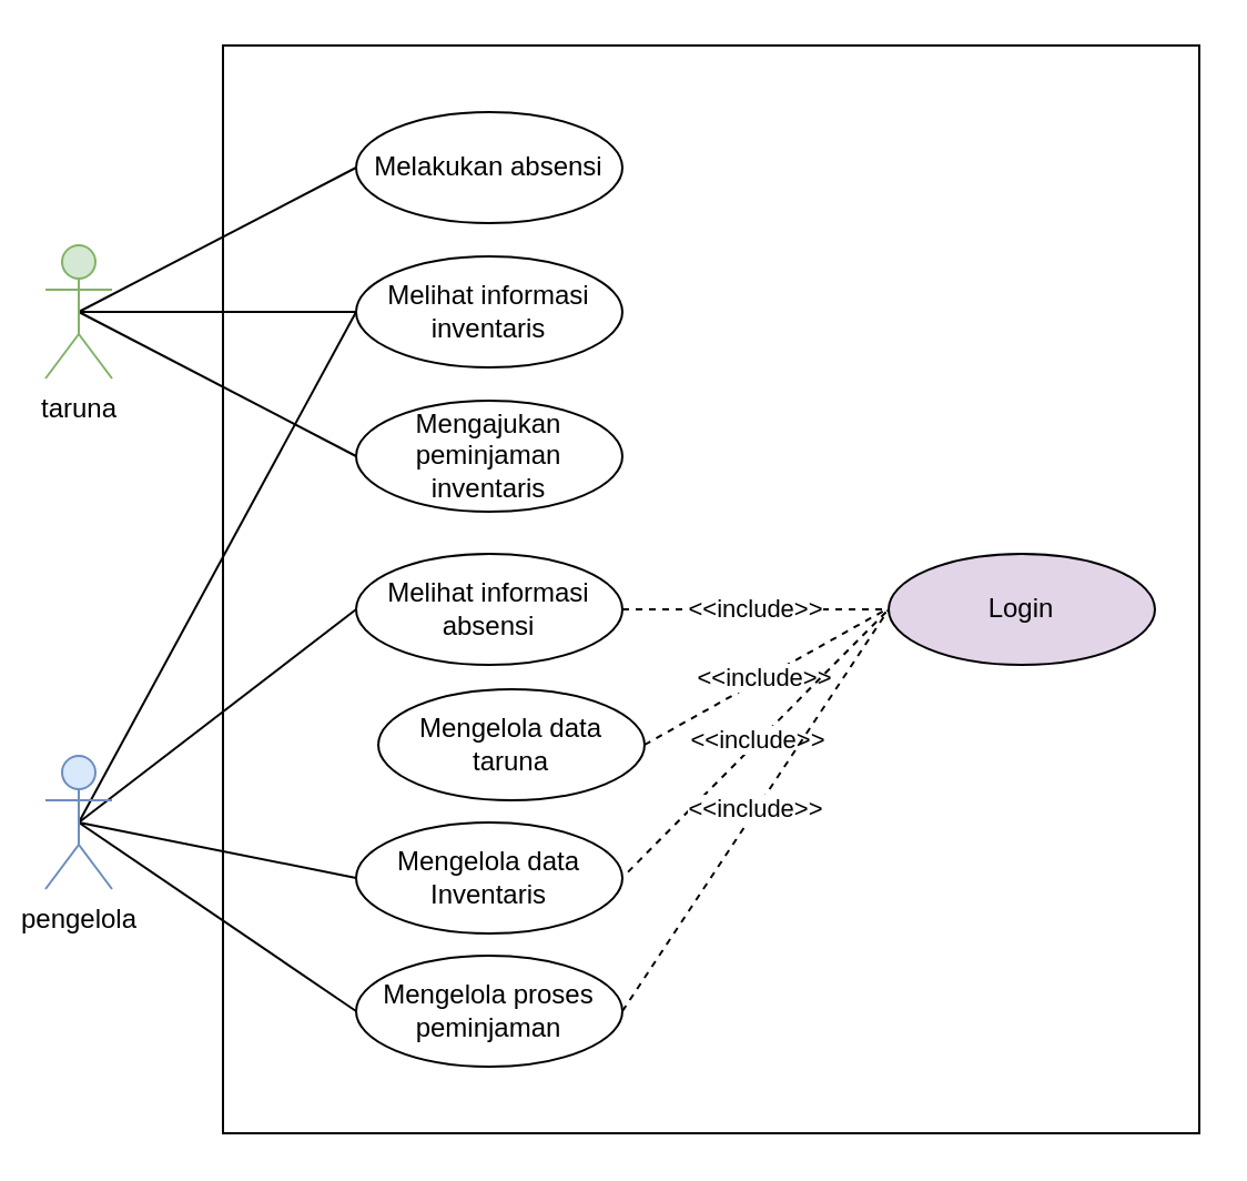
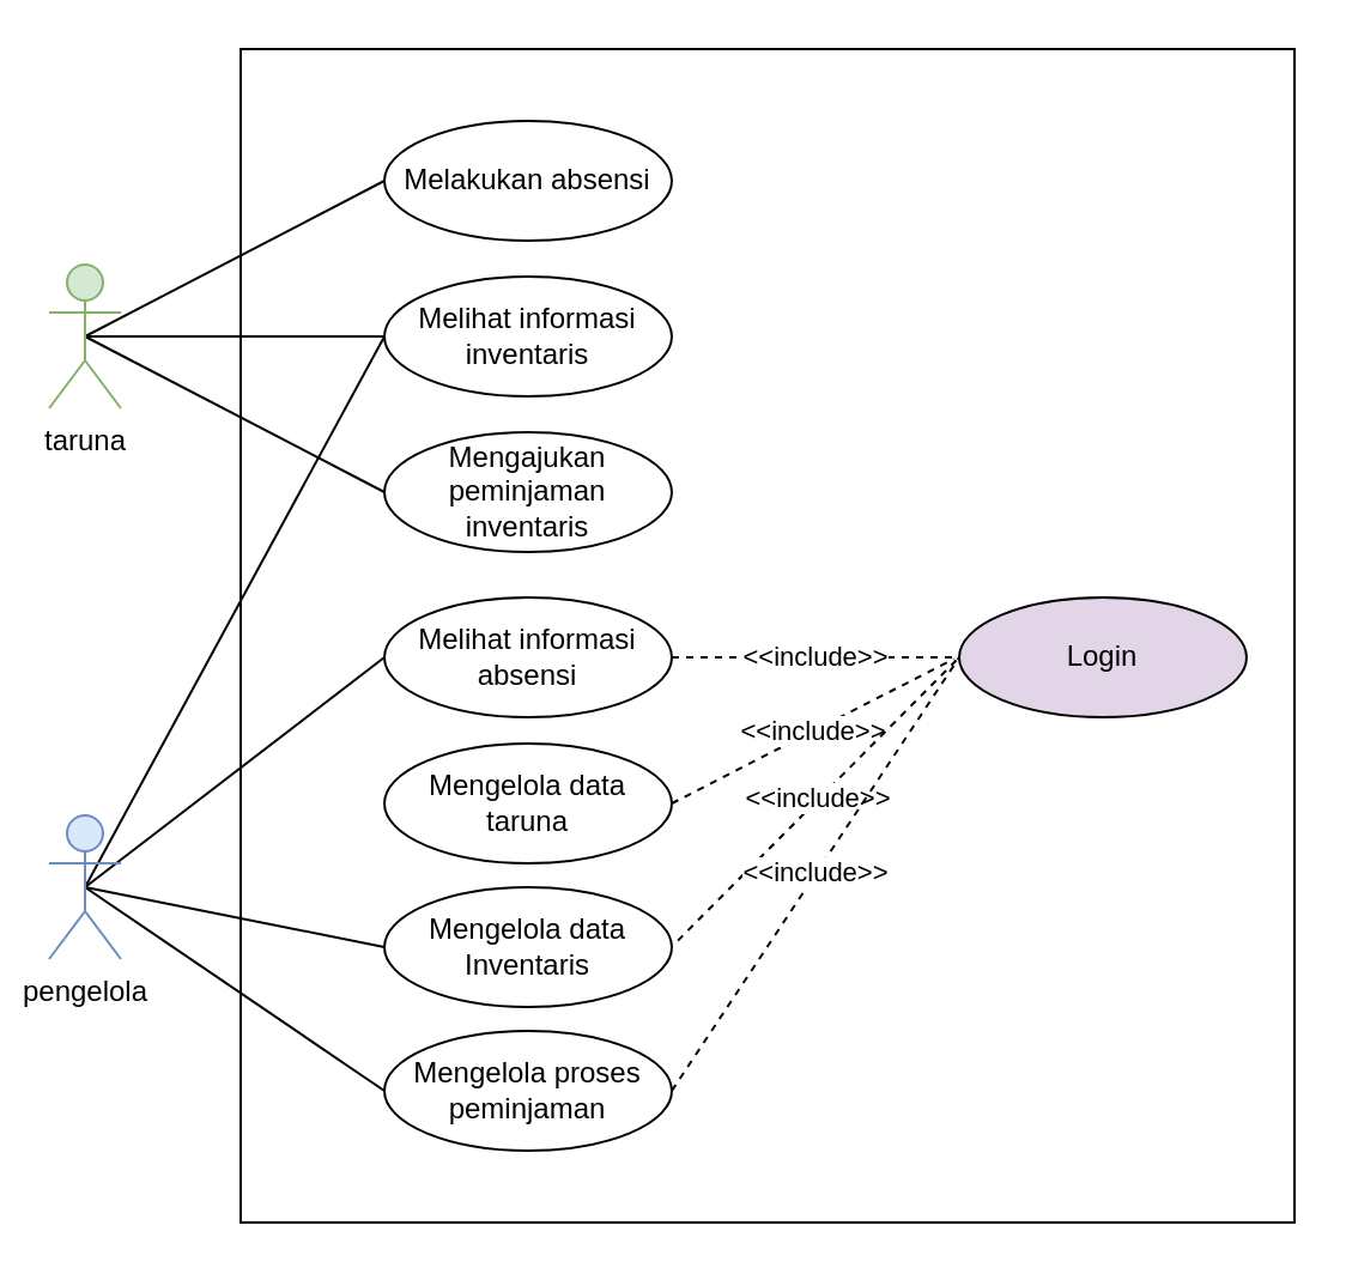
  <mxCell id="0" />
  <mxCell id="1" parent="0" />
  <mxCell id="2" value="" style="rounded=0;whiteSpace=wrap;html=1;fillColor=none;" vertex="1" parent="1"><mxGeometry x="100" y="20" width="440" height="490" as="geometry" /></mxCell>
  <mxCell id="3" style="edgeStyle=none;html=1;endArrow=none;endFill=0;entryX=0;entryY=0.5;entryDx=0;entryDy=0;exitX=0.5;exitY=0.5;exitDx=0;exitDy=0;exitPerimeter=0;" edge="1" parent="1" source="6" target="13"><mxGeometry relative="1" as="geometry"><mxPoint x="130" y="80" as="targetPoint" /></mxGeometry></mxCell>
  <mxCell id="4" style="edgeStyle=none;html=1;exitX=0.5;exitY=0.5;exitDx=0;exitDy=0;exitPerimeter=0;entryX=0;entryY=0.5;entryDx=0;entryDy=0;endArrow=none;endFill=0;" edge="1" parent="1" source="6" target="14"><mxGeometry relative="1" as="geometry" /></mxCell>
  <mxCell id="5" style="edgeStyle=none;html=1;exitX=0.5;exitY=0.5;exitDx=0;exitDy=0;exitPerimeter=0;entryX=0;entryY=0.5;entryDx=0;entryDy=0;endArrow=none;endFill=0;" edge="1" parent="1" source="6" target="15"><mxGeometry relative="1" as="geometry" /></mxCell>
  <mxCell id="6" value="taruna" style="shape=umlActor;verticalLabelPosition=bottom;verticalAlign=top;html=1;outlineConnect=0;fillColor=#d5e8d4;strokeColor=#82b366;" vertex="1" parent="1"><mxGeometry x="20" y="110" width="30" height="60" as="geometry" /></mxCell>
  <mxCell id="7" style="edgeStyle=none;html=1;exitX=0.5;exitY=0.5;exitDx=0;exitDy=0;exitPerimeter=0;entryX=0;entryY=0.5;entryDx=0;entryDy=0;endArrow=none;endFill=0;" edge="1" parent="1" source="11" target="14"><mxGeometry relative="1" as="geometry" /></mxCell>
  <mxCell id="8" style="edgeStyle=none;html=1;exitX=0.5;exitY=0.5;exitDx=0;exitDy=0;exitPerimeter=0;entryX=0;entryY=0.5;entryDx=0;entryDy=0;endArrow=none;endFill=0;" edge="1" parent="1" source="11" target="16"><mxGeometry relative="1" as="geometry" /></mxCell>
  <mxCell id="9" style="edgeStyle=none;html=1;exitX=0.5;exitY=0.5;exitDx=0;exitDy=0;exitPerimeter=0;entryX=0;entryY=0.5;entryDx=0;entryDy=0;endArrow=none;endFill=0;" edge="1" parent="1" source="11" target="18"><mxGeometry relative="1" as="geometry" /></mxCell>
  <mxCell id="10" style="edgeStyle=none;html=1;exitX=0.5;exitY=0.5;exitDx=0;exitDy=0;exitPerimeter=0;entryX=0;entryY=0.5;entryDx=0;entryDy=0;endArrow=none;endFill=0;" edge="1" parent="1" source="11" target="19"><mxGeometry relative="1" as="geometry" /></mxCell>
  <mxCell id="11" value="pengelola" style="shape=umlActor;verticalLabelPosition=bottom;verticalAlign=top;html=1;outlineConnect=0;fillColor=#dae8fc;strokeColor=#6c8ebf;" vertex="1" parent="1"><mxGeometry x="20" y="340" width="30" height="60" as="geometry" /></mxCell>
  <mxCell id="12" value="&amp;lt;&amp;lt;include&amp;gt;&amp;gt;" style="edgeStyle=none;html=1;endArrow=none;endFill=0;exitX=1;exitY=0.5;exitDx=0;exitDy=0;entryX=0;entryY=0.5;entryDx=0;entryDy=0;dashed=1;" edge="1" parent="1" source="16" target="20"><mxGeometry relative="1" as="geometry" /></mxCell>
  <mxCell id="13" value="Melakukan absensi" style="ellipse;whiteSpace=wrap;html=1;" vertex="1" parent="1"><mxGeometry x="160" y="50" width="120" height="50" as="geometry" /></mxCell>
  <mxCell id="14" value="Melihat informasi inventaris" style="ellipse;whiteSpace=wrap;html=1;" vertex="1" parent="1"><mxGeometry x="160" y="115" width="120" height="50" as="geometry" /></mxCell>
  <mxCell id="15" value="Mengajukan peminjaman inventaris" style="ellipse;whiteSpace=wrap;html=1;" vertex="1" parent="1"><mxGeometry x="160" y="180" width="120" height="50" as="geometry" /></mxCell>
  <mxCell id="16" value="Melihat informasi absensi" style="ellipse;whiteSpace=wrap;html=1;" vertex="1" parent="1"><mxGeometry x="160" y="249" width="120" height="50" as="geometry" /></mxCell>
- <mxCell id="17" value="Mengelola data taruna" style="ellipse;whiteSpace=wrap;html=1;" vertex="1" parent="1"><mxGeometry x="170" y="310" width="120" height="50" as="geometry" /></mxCell>
+ <mxCell id="17" value="Mengelola data taruna" style="ellipse;whiteSpace=wrap;html=1;" vertex="1" parent="1"><mxGeometry x="160" y="310" width="120" height="50" as="geometry" /></mxCell>
  <mxCell id="18" value="Mengelola data Inventaris" style="ellipse;whiteSpace=wrap;html=1;" vertex="1" parent="1"><mxGeometry x="160" y="370" width="120" height="50" as="geometry" /></mxCell>
  <mxCell id="19" value="Mengelola proses peminjaman" style="ellipse;whiteSpace=wrap;html=1;" vertex="1" parent="1"><mxGeometry x="160" y="430" width="120" height="50" as="geometry" /></mxCell>
  <mxCell id="20" value="Login" style="ellipse;whiteSpace=wrap;html=1;fillColor=#e1d5e7;" vertex="1" parent="1"><mxGeometry x="400" y="249" width="120" height="50" as="geometry" /></mxCell>
  <mxCell id="21" value="&amp;lt;&amp;lt;include&amp;gt;&amp;gt;" style="edgeStyle=none;html=1;endArrow=none;endFill=0;exitX=1;exitY=0.5;exitDx=0;exitDy=0;dashed=1;entryX=-0.019;entryY=0.514;entryDx=0;entryDy=0;entryPerimeter=0;" edge="1" parent="1" source="17" target="20"><mxGeometry relative="1" as="geometry"><mxPoint x="290" y="284" as="sourcePoint" /><mxPoint x="400" y="270" as="targetPoint" /></mxGeometry></mxCell>
  <mxCell id="22" value="&amp;lt;&amp;lt;include&amp;gt;&amp;gt;" style="edgeStyle=none;html=1;endArrow=none;endFill=0;exitX=1.021;exitY=0.446;exitDx=0;exitDy=0;dashed=1;entryX=0;entryY=0.5;entryDx=0;entryDy=0;exitPerimeter=0;" edge="1" parent="1" source="18" target="20"><mxGeometry relative="1" as="geometry"><mxPoint x="290" y="345" as="sourcePoint" /><mxPoint x="407.72" y="284.7" as="targetPoint" /></mxGeometry></mxCell>
  <mxCell id="23" value="&amp;lt;&amp;lt;include&amp;gt;&amp;gt;" style="edgeStyle=none;html=1;endArrow=none;endFill=0;exitX=1;exitY=0.5;exitDx=0;exitDy=0;dashed=1;entryX=0;entryY=0.5;entryDx=0;entryDy=0;" edge="1" parent="1" source="19" target="20"><mxGeometry relative="1" as="geometry"><mxPoint x="292.52" y="402.3" as="sourcePoint" /><mxPoint x="410" y="284" as="targetPoint" /></mxGeometry></mxCell>
